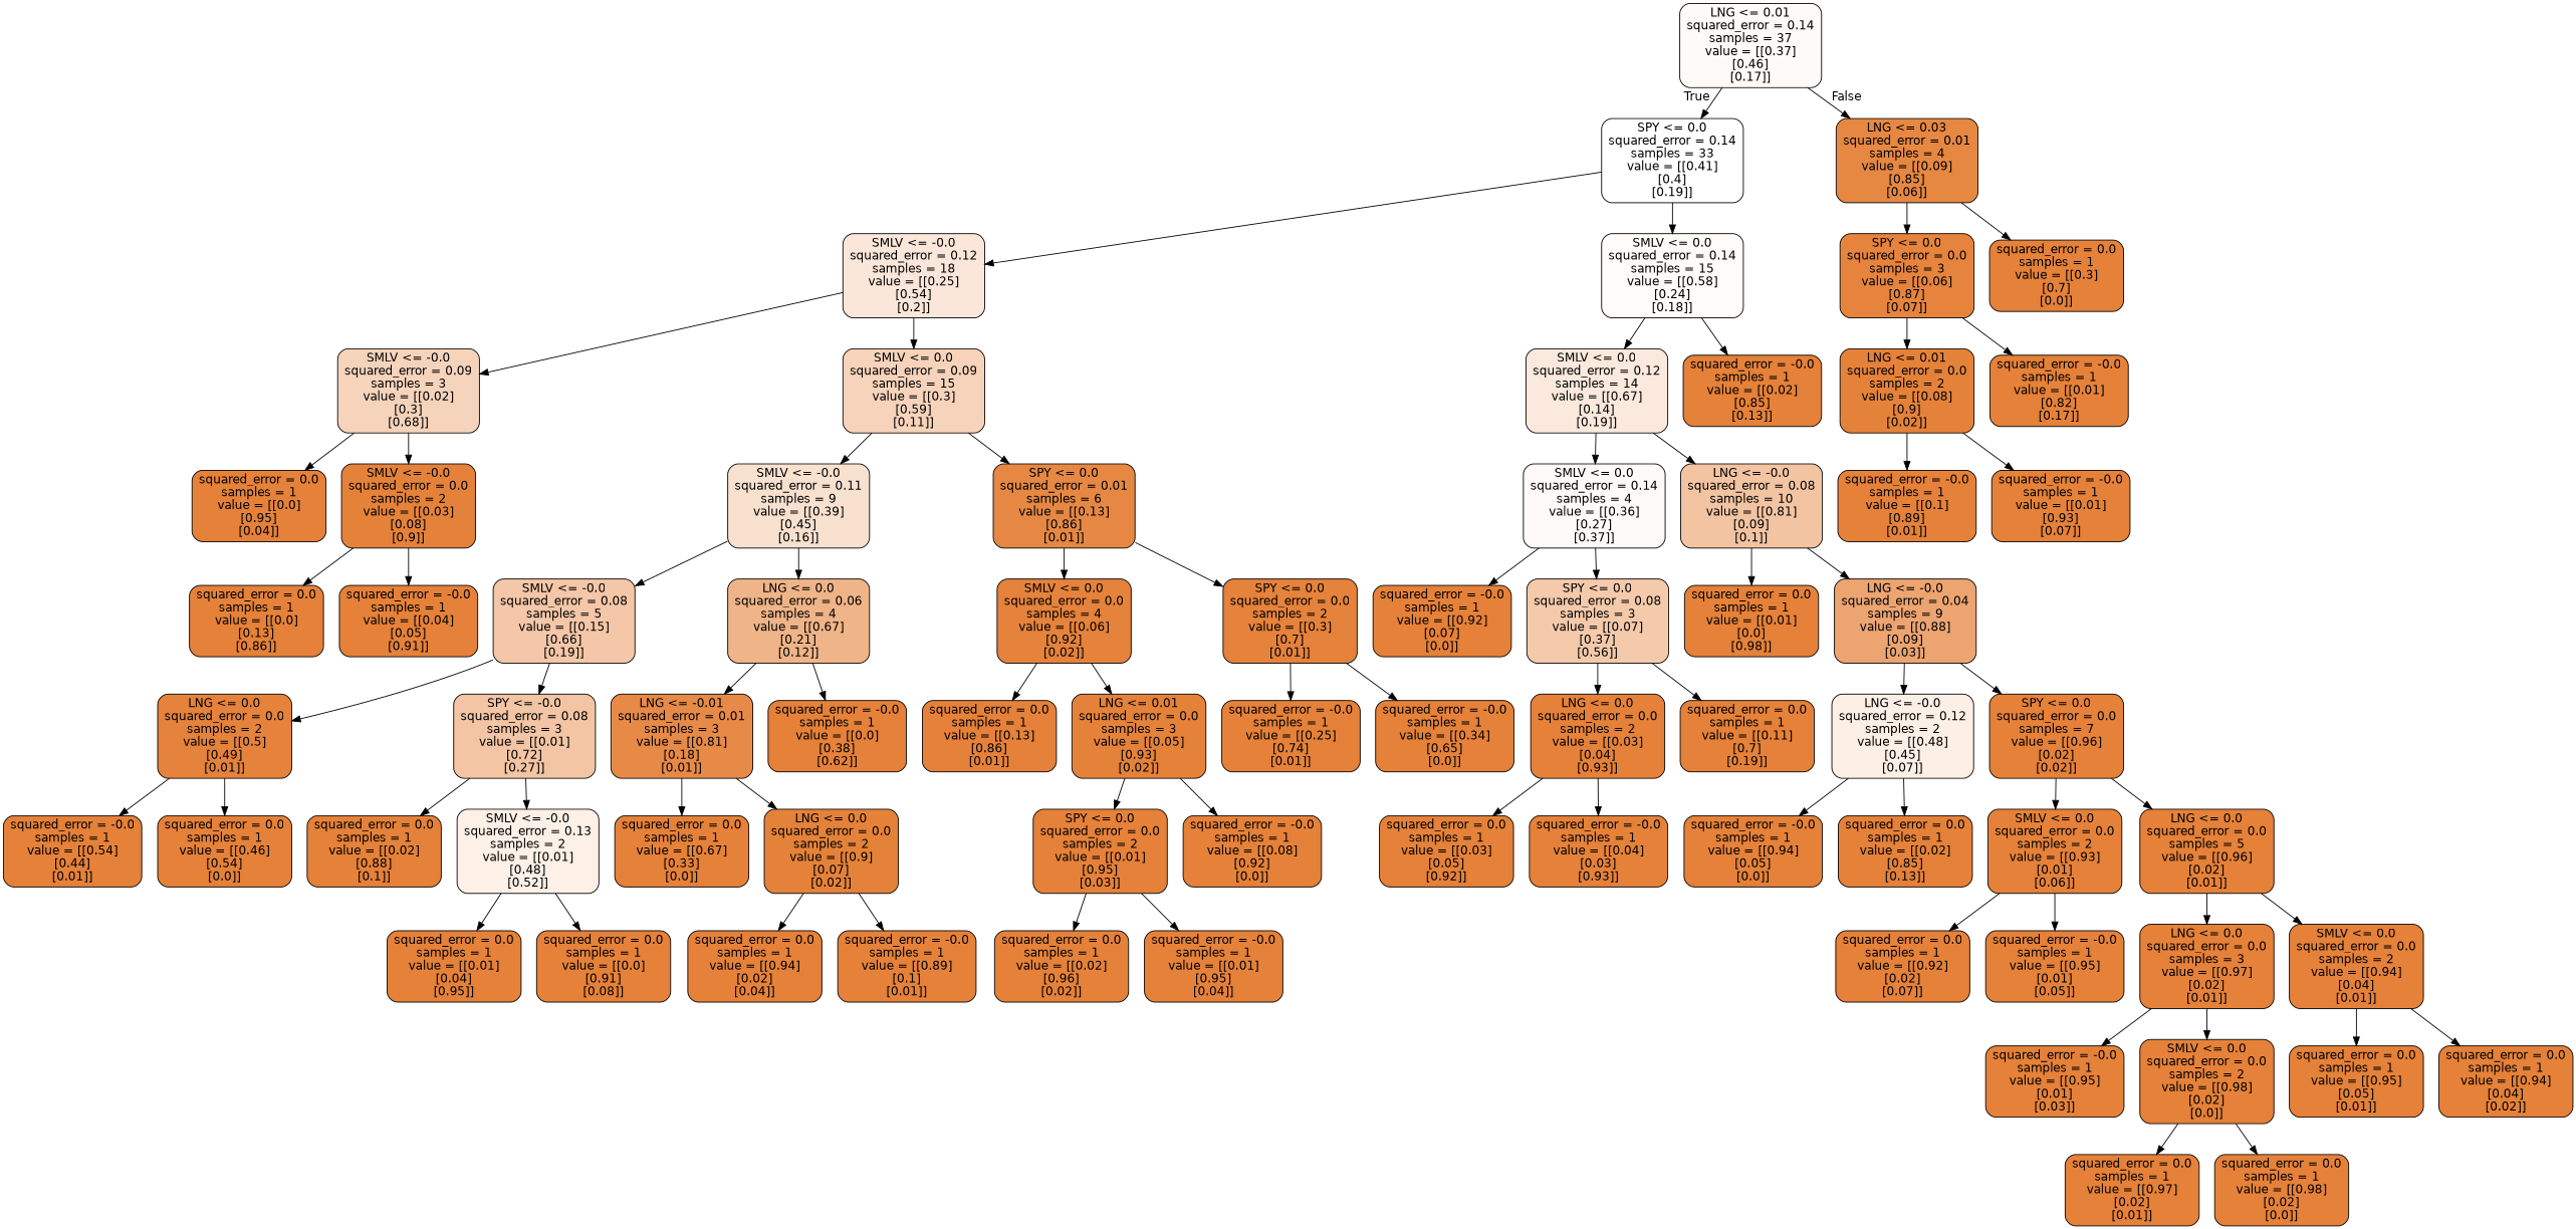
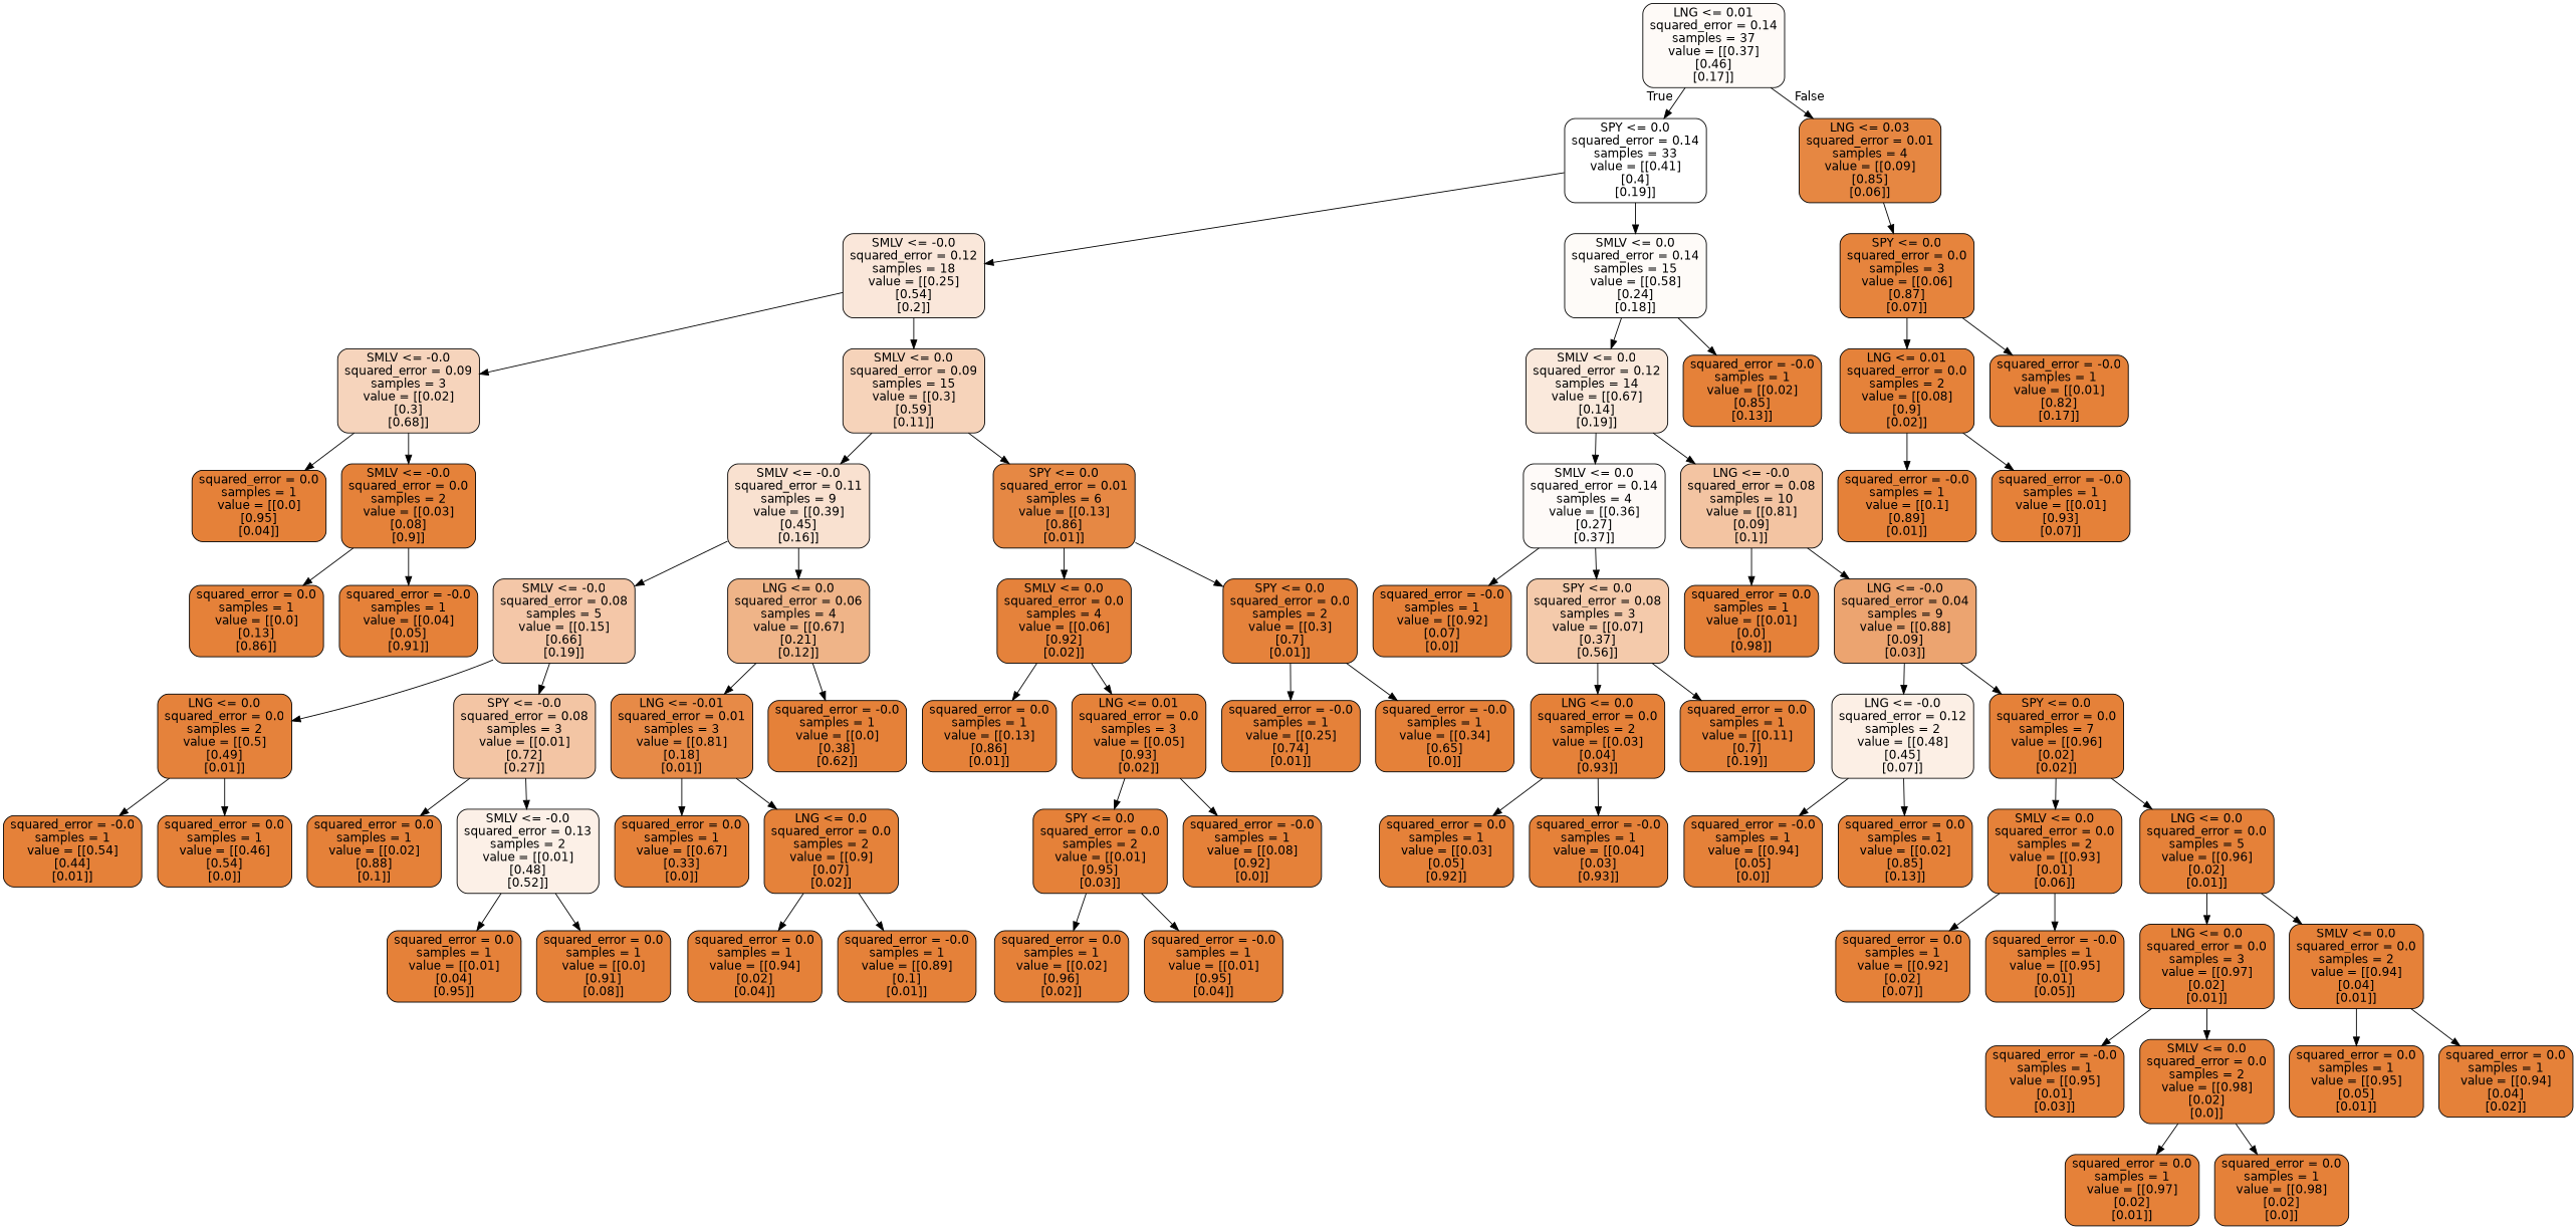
  digraph {
    node [color=black fillcolor="#e58139" fontname=helvetica shape=box style="filled, rounded"]
    edge [fontname=helvetica]
    n1 [fillcolor="#fefaf7" label="LNG <= 0.01\nsquared_error = 0.14\nsamples = 37\nvalue = [[0.37]\n[0.46]\n[0.17]]"]
    n2 [fillcolor="#ffffff" label="SPY <= 0.0\nsquared_error = 0.14\nsamples = 33\nvalue = [[0.41]\n[0.4]\n[0.19]]"]
    n3 [fillcolor="#e68742" label="LNG <= 0.03\nsquared_error = 0.01\nsamples = 4\nvalue = [[0.09]\n[0.85]\n[0.06]]"]
    n4 [fillcolor="#fae7da" label="SMLV <= -0.0\nsquared_error = 0.12\nsamples = 18\nvalue = [[0.25]\n[0.54]\n[0.2]]"]
    n5 [fillcolor="#fefbf8" label="SMLV <= 0.0\nsquared_error = 0.14\nsamples = 15\nvalue = [[0.58]\n[0.24]\n[0.18]]"]
    n6 [fillcolor="#f6d4bc" label="SMLV <= -0.0\nsquared_error = 0.09\nsamples = 3\nvalue = [[0.02]\n[0.3]\n[0.68]]"]
    n7 [fillcolor="#f6d3ba" label="SMLV <= 0.0\nsquared_error = 0.09\nsamples = 15\nvalue = [[0.3]\n[0.59]\n[0.11]]"]
    n8 [label="squared_error = 0.0\nsamples = 1\nvalue = [[0.0]\n[0.95]\n[0.04]]"]
    n9 [fillcolor="#e5823a" label="SMLV <= -0.0\nsquared_error = 0.0\nsamples = 2\nvalue = [[0.03]\n[0.08]\n[0.9]]"]
    n10 [label="squared_error = 0.0\nsamples = 1\nvalue = [[0.0]\n[0.13]\n[0.86]]"]
    n11 [label="squared_error = -0.0\nsamples = 1\nvalue = [[0.04]\n[0.05]\n[0.91]]"]
    n12 [fillcolor="#f9e1d0" label="SMLV <= -0.0\nsquared_error = 0.11\nsamples = 9\nvalue = [[0.39]\n[0.45]\n[0.16]]"]
    n13 [fillcolor="#e68844" label="SPY <= 0.0\nsquared_error = 0.01\nsamples = 6\nvalue = [[0.13]\n[0.86]\n[0.01]]"]
    n14 [fillcolor="#f4c7a8" label="SMLV <= -0.0\nsquared_error = 0.08\nsamples = 5\nvalue = [[0.15]\n[0.66]\n[0.19]]"]
    n15 [fillcolor="#efb488" label="LNG <= 0.0\nsquared_error = 0.06\nsamples = 4\nvalue = [[0.67]\n[0.21]\n[0.12]]"]
    n16 [fillcolor="#e5823b" label="LNG <= 0.0\nsquared_error = 0.0\nsamples = 2\nvalue = [[0.5]\n[0.49]\n[0.01]]"]
    n17 [fillcolor="#f3c5a4" label="SPY <= -0.0\nsquared_error = 0.08\nsamples = 3\nvalue = [[0.01]\n[0.72]\n[0.27]]"]
    n18 [label="squared_error = -0.0\nsamples = 1\nvalue = [[0.54]\n[0.44]\n[0.01]]"]
    n19 [label="squared_error = 0.0\nsamples = 1\nvalue = [[0.46]\n[0.54]\n[0.0]]"]
    n20 [label="squared_error = 0.0\nsamples = 1\nvalue = [[0.02]\n[0.88]\n[0.1]]"]
    n21 [fillcolor="#fcf0e7" label="SMLV <= -0.0\nsquared_error = 0.13\nsamples = 2\nvalue = [[0.01]\n[0.48]\n[0.52]]"]
    n22 [label="squared_error = 0.0\nsamples = 1\nvalue = [[0.01]\n[0.04]\n[0.95]]"]
    n23 [label="squared_error = 0.0\nsamples = 1\nvalue = [[0.0]\n[0.91]\n[0.08]]"]
    n24 [fillcolor="#e78a47" label="LNG <= -0.01\nsquared_error = 0.01\nsamples = 3\nvalue = [[0.81]\n[0.18]\n[0.01]]"]
    n25 [label="squared_error = -0.0\nsamples = 1\nvalue = [[0.0]\n[0.38]\n[0.62]]"]
    n26 [label="squared_error = 0.0\nsamples = 1\nvalue = [[0.67]\n[0.33]\n[0.0]]"]
    n27 [fillcolor="#e5823a" label="LNG <= 0.0\nsquared_error = 0.0\nsamples = 2\nvalue = [[0.9]\n[0.07]\n[0.02]]"]
    n28 [label="squared_error = 0.0\nsamples = 1\nvalue = [[0.94]\n[0.02]\n[0.04]]"]
    n29 [label="squared_error = -0.0\nsamples = 1\nvalue = [[0.89]\n[0.1]\n[0.01]]"]
    n30 [fillcolor="#e5823b" label="SMLV <= 0.0\nsquared_error = 0.0\nsamples = 4\nvalue = [[0.06]\n[0.92]\n[0.02]]"]
    n31 [fillcolor="#e5823b" label="SPY <= 0.0\nsquared_error = 0.0\nsamples = 2\nvalue = [[0.3]\n[0.7]\n[0.01]]"]
    n32 [label="squared_error = 0.0\nsamples = 1\nvalue = [[0.13]\n[0.86]\n[0.01]]"]
    n33 [fillcolor="#e5823a" label="LNG <= 0.01\nsquared_error = 0.0\nsamples = 3\nvalue = [[0.05]\n[0.93]\n[0.02]]"]
    n34 [label="SPY <= 0.0\nsquared_error = 0.0\nsamples = 2\nvalue = [[0.01]\n[0.95]\n[0.03]]"]
    n35 [label="squared_error = -0.0\nsamples = 1\nvalue = [[0.08]\n[0.92]\n[0.0]]"]
    n36 [label="squared_error = 0.0\nsamples = 1\nvalue = [[0.02]\n[0.96]\n[0.02]]"]
    n37 [label="squared_error = -0.0\nsamples = 1\nvalue = [[0.01]\n[0.95]\n[0.04]]"]
    n38 [label="squared_error = -0.0\nsamples = 1\nvalue = [[0.25]\n[0.74]\n[0.01]]"]
    n39 [label="squared_error = -0.0\nsamples = 1\nvalue = [[0.34]\n[0.65]\n[0.0]]"]
    n40 [fillcolor="#fae9dc" label="SMLV <= 0.0\nsquared_error = 0.12\nsamples = 14\nvalue = [[0.67]\n[0.14]\n[0.19]]"]
    n41 [label="squared_error = -0.0\nsamples = 1\nvalue = [[0.02]\n[0.85]\n[0.13]]"]
    n42 [fillcolor="#fefaf8" label="SMLV <= 0.0\nsquared_error = 0.14\nsamples = 4\nvalue = [[0.36]\n[0.27]\n[0.37]]"]
    n43 [fillcolor="#f3c4a2" label="LNG <= -0.0\nsquared_error = 0.08\nsamples = 10\nvalue = [[0.81]\n[0.09]\n[0.1]]"]
    n44 [label="squared_error = -0.0\nsamples = 1\nvalue = [[0.92]\n[0.07]\n[0.0]]"]
    n45 [fillcolor="#f4caab" label="SPY <= 0.0\nsquared_error = 0.08\nsamples = 3\nvalue = [[0.07]\n[0.37]\n[0.56]]"]
    n46 [label="LNG <= 0.0\nsquared_error = 0.0\nsamples = 2\nvalue = [[0.03]\n[0.04]\n[0.93]]"]
    n47 [label="squared_error = 0.0\nsamples = 1\nvalue = [[0.11]\n[0.7]\n[0.19]]"]
    n48 [label="squared_error = 0.0\nsamples = 1\nvalue = [[0.03]\n[0.05]\n[0.92]]"]
    n49 [label="squared_error = -0.0\nsamples = 1\nvalue = [[0.04]\n[0.03]\n[0.93]]"]
    n50 [label="squared_error = 0.0\nsamples = 1\nvalue = [[0.01]\n[0.0]\n[0.98]]"]
    n51 [fillcolor="#eca470" label="LNG <= -0.0\nsquared_error = 0.04\nsamples = 9\nvalue = [[0.88]\n[0.09]\n[0.03]]"]
    n52 [fillcolor="#fcefe5" label="LNG <= -0.0\nsquared_error = 0.12\nsamples = 2\nvalue = [[0.48]\n[0.45]\n[0.07]]"]
    n53 [label="SPY <= 0.0\nsquared_error = 0.0\nsamples = 7\nvalue = [[0.96]\n[0.02]\n[0.02]]"]
    n54 [label="squared_error = -0.0\nsamples = 1\nvalue = [[0.94]\n[0.05]\n[0.0]]"]
    n55 [label="squared_error = 0.0\nsamples = 1\nvalue = [[0.02]\n[0.85]\n[0.13]]"]
    n56 [label="SMLV <= 0.0\nsquared_error = 0.0\nsamples = 2\nvalue = [[0.93]\n[0.01]\n[0.06]]"]
    n57 [label="LNG <= 0.0\nsquared_error = 0.0\nsamples = 5\nvalue = [[0.96]\n[0.02]\n[0.01]]"]
    n58 [label="squared_error = 0.0\nsamples = 1\nvalue = [[0.92]\n[0.02]\n[0.07]]"]
    n59 [label="squared_error = -0.0\nsamples = 1\nvalue = [[0.95]\n[0.01]\n[0.05]]"]
    n60 [label="LNG <= 0.0\nsquared_error = 0.0\nsamples = 3\nvalue = [[0.97]\n[0.02]\n[0.01]]"]
    n61 [label="SMLV <= 0.0\nsquared_error = 0.0\nsamples = 2\nvalue = [[0.94]\n[0.04]\n[0.01]]"]
    n62 [label="squared_error = -0.0\nsamples = 1\nvalue = [[0.95]\n[0.01]\n[0.03]]"]
    n63 [label="SMLV <= 0.0\nsquared_error = 0.0\nsamples = 2\nvalue = [[0.98]\n[0.02]\n[0.0]]"]
    n64 [label="squared_error = 0.0\nsamples = 1\nvalue = [[0.97]\n[0.02]\n[0.01]]"]
    n65 [label="squared_error = 0.0\nsamples = 1\nvalue = [[0.98]\n[0.02]\n[0.0]]"]
    n66 [label="squared_error = 0.0\nsamples = 1\nvalue = [[0.95]\n[0.05]\n[0.01]]"]
    n67 [label="squared_error = 0.0\nsamples = 1\nvalue = [[0.94]\n[0.04]\n[0.02]]"]
    n68 [fillcolor="#e6843d" label="SPY <= 0.0\nsquared_error = 0.0\nsamples = 3\nvalue = [[0.06]\n[0.87]\n[0.07]]"]
-   n69 [label="squared_error = 0.0\nsamples = 1\nvalue = [[0.3]\n[0.7]\n[0.0]]"]
    n70 [fillcolor="#e5823a" label="LNG <= 0.01\nsquared_error = 0.0\nsamples = 2\nvalue = [[0.08]\n[0.9]\n[0.02]]"]
    n71 [label="squared_error = -0.0\nsamples = 1\nvalue = [[0.01]\n[0.82]\n[0.17]]"]
    n72 [label="squared_error = -0.0\nsamples = 1\nvalue = [[0.1]\n[0.89]\n[0.01]]"]
    n73 [label="squared_error = -0.0\nsamples = 1\nvalue = [[0.01]\n[0.93]\n[0.07]]"]
    n1 -> n2 [headlabel=True labelangle=45 labeldistance=2.5]
    n1 -> n3 [headlabel=False labelangle=-45 labeldistance=2.5]
    n2 -> n4
    n2 -> n5
    n3 -> n68
-   n3 -> n69
    n4 -> n6
    n4 -> n7
    n5 -> n40
    n5 -> n41
    n6 -> n8
    n6 -> n9
    n7 -> n12
    n7 -> n13
    n9 -> n10
    n9 -> n11
    n12 -> n14
    n12 -> n15
    n13 -> n30
    n13 -> n31
    n14 -> n16
    n14 -> n17
    n15 -> n24
    n15 -> n25
    n16 -> n18
    n16 -> n19
    n17 -> n20
    n17 -> n21
    n21 -> n22
    n21 -> n23
    n24 -> n26
    n24 -> n27
    n27 -> n28
    n27 -> n29
    n30 -> n32
    n30 -> n33
    n31 -> n38
    n31 -> n39
    n33 -> n34
    n33 -> n35
    n34 -> n36
    n34 -> n37
    n40 -> n42
    n40 -> n43
    n42 -> n44
    n42 -> n45
    n43 -> n50
    n43 -> n51
    n45 -> n46
    n45 -> n47
    n46 -> n48
    n46 -> n49
    n51 -> n52
    n51 -> n53
    n52 -> n54
    n52 -> n55
    n53 -> n56
    n53 -> n57
    n56 -> n58
    n56 -> n59
    n57 -> n60
    n57 -> n61
    n60 -> n62
    n60 -> n63
    n61 -> n66
    n61 -> n67
    n63 -> n64
    n63 -> n65
    n68 -> n70
    n68 -> n71
    n70 -> n72
    n70 -> n73
  }
